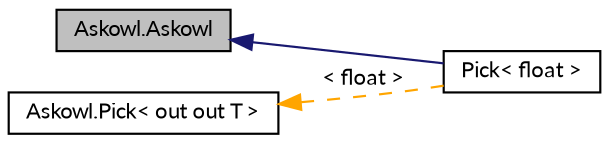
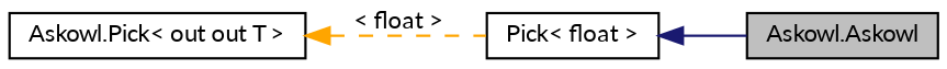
  digraph {
    fontname=Lato
    rankdir=LR
    node [color=black fillcolor=white fontname=Lato fontsize=10 shape=record style=filled]
    edge [dir=back fontname=Lato fontsize=10 labelfontname=Helvetica labelfontsize=10]
    n1 [fillcolor=grey75 fontcolor=black height=0.2 label="Askowl.Askowl" width=0.4]
    n2 [height=0.2 label="Pick\< float \>" width=0.4]
    n3 [height=0.2 label="Askowl.Pick\< out out T \>" width=0.4]
-   n1 -> n2 [color=midnightblue style=solid]
+   n2 -> n1 [color=midnightblue style=solid]
    n3 -> n2 [color=orange label=" \< float \>" style=dashed]
  }
